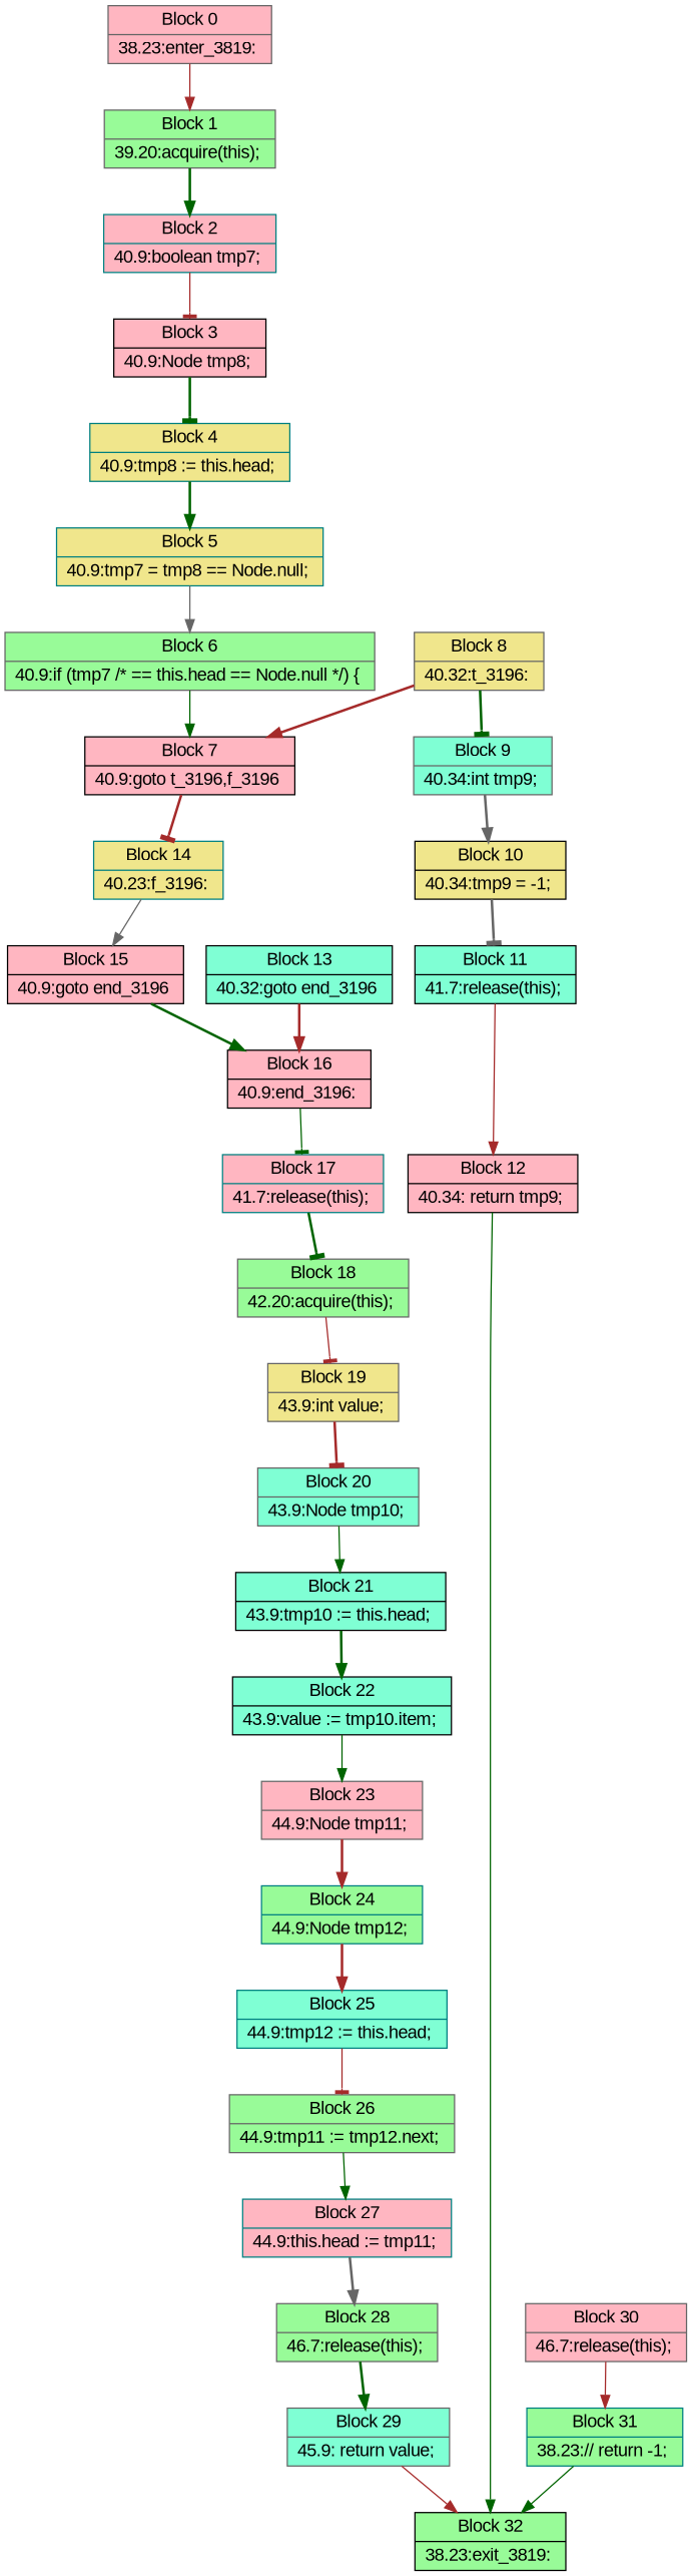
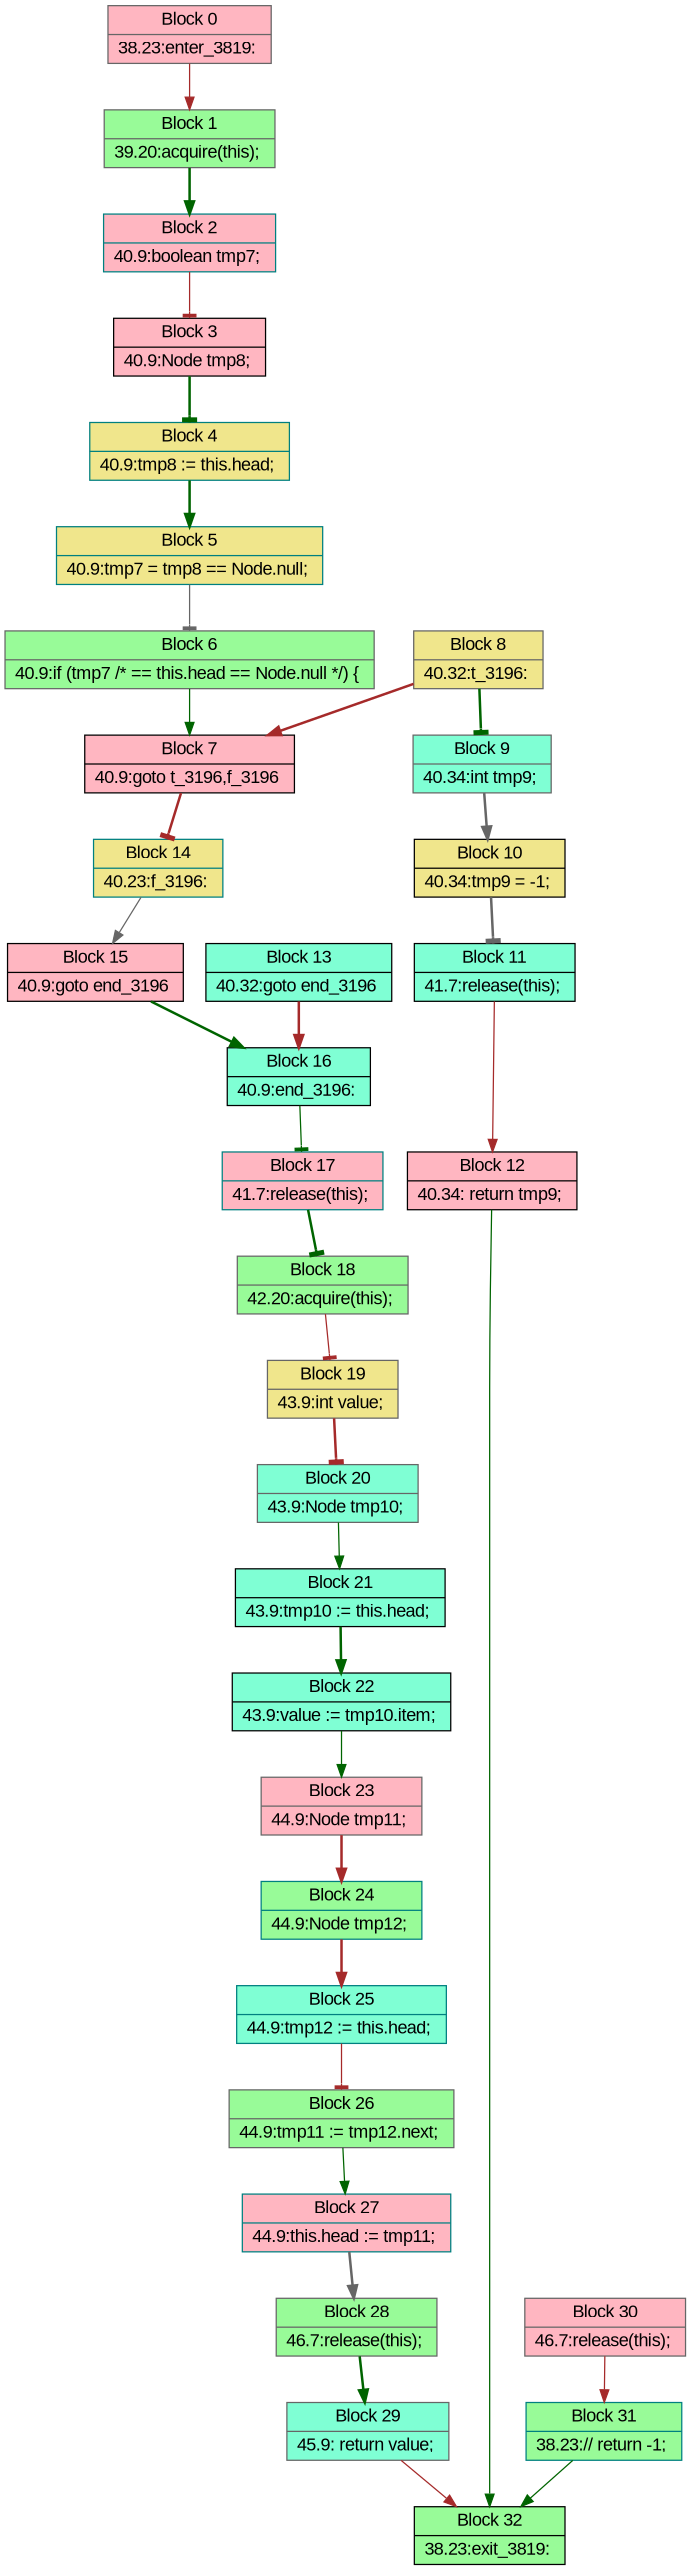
  digraph {
    fontname="Liberation Sans"
    node [color=gray40 fillcolor=lightpink fontname="Liberation Sans" shape=record style=filled]
    edge [arrowhead=normal color=darkgreen fontname="Liberation Sans" style=bold]
    n1 [label="{Block 0|38.23:enter_3819: \n}"]
    n2 [fillcolor=palegreen label="{Block 1|39.20:acquire(this); \n}"]
    n3 [color=teal label="{Block 2|40.9:boolean tmp7; \n}"]
    n4 [color=black label="{Block 3|40.9:Node tmp8; \n}"]
    n5 [color=teal fillcolor=khaki label="{Block 4|40.9:tmp8 := this.head; \n}"]
    n6 [color=teal fillcolor=khaki label="{Block 5|40.9:tmp7 = tmp8 == Node.null; \n}"]
    n7 [fillcolor=palegreen label="{Block 6|40.9:if (tmp7 /* == this.head == Node.null */) \{ \n}"]
    n8 [color=black label="{Block 7|40.9:goto t_3196,f_3196 \n}"]
    n9 [color=teal fillcolor=khaki label="{Block 14|40.23:f_3196: \n}"]
    n10 [fillcolor=khaki label="{Block 8|40.32:t_3196: \n}"]
    n11 [fillcolor=aquamarine label="{Block 9|40.34:int tmp9; \n}"]
    n12 [color=black label="{Block 15|40.9:goto end_3196 \n}"]
    n13 [color=black fillcolor=khaki label="{Block 10|40.34:tmp9 = -1; \n}"]
    n14 [color=black fillcolor=aquamarine label="{Block 11|41.7:release(this); \n}"]
    n15 [color=black label="{Block 12|40.34: return tmp9; \n}"]
    n16 [color=black fillcolor=palegreen label="{Block 32|38.23:exit_3819: \n}"]
    n17 [color=black fillcolor=aquamarine label="{Block 13|40.32:goto end_3196 \n}"]
-   n18 [color=black label="{Block 16|40.9:end_3196: \n}"]
+   n18 [color=black fillcolor=aquamarine label="{Block 16|40.9:end_3196: \n}"]
    n19 [color=teal label="{Block 17|41.7:release(this); \n}"]
    n20 [fillcolor=palegreen label="{Block 18|42.20:acquire(this); \n}"]
    n21 [fillcolor=khaki label="{Block 19|43.9:int value; \n}"]
    n22 [fillcolor=aquamarine label="{Block 20|43.9:Node tmp10; \n}"]
    n23 [color=black fillcolor=aquamarine label="{Block 21|43.9:tmp10 := this.head; \n}"]
    n24 [color=black fillcolor=aquamarine label="{Block 22|43.9:value := tmp10.item; \n}"]
    n25 [label="{Block 23|44.9:Node tmp11; \n}"]
    n26 [color=teal fillcolor=palegreen label="{Block 24|44.9:Node tmp12; \n}"]
    n27 [color=teal fillcolor=aquamarine label="{Block 25|44.9:tmp12 := this.head; \n}"]
    n28 [fillcolor=palegreen label="{Block 26|44.9:tmp11 := tmp12.next; \n}"]
    n29 [color=teal label="{Block 27|44.9:this.head := tmp11; \n}"]
    n30 [fillcolor=palegreen label="{Block 28|46.7:release(this); \n}"]
    n31 [fillcolor=aquamarine label="{Block 29|45.9: return value; \n}"]
    n32 [label="{Block 30|46.7:release(this); \n}"]
    n33 [color=teal fillcolor=palegreen label="{Block 31|38.23:// return -1; \n}"]
    n1 -> n2 [color=brown style=solid]
    n2 -> n3
    n3 -> n4 [arrowhead=tee color=brown style=solid]
    n4 -> n5 [arrowhead=tee]
    n5 -> n6
-   n6 -> n7 [color=gray40 style=solid]
+   n6 -> n7 [arrowhead=tee color=gray40 style=solid]
    n7 -> n8 [style=solid]
    n8 -> n9 [arrowhead=tee color=brown]
    n9 -> n12 [color=gray40 style=solid]
    n10 -> n8 [color=brown]
    n10 -> n11 [arrowhead=tee]
    n11 -> n13 [color=gray40]
    n12 -> n18
    n13 -> n14 [arrowhead=tee color=gray40]
    n14 -> n15 [color=brown style=solid]
    n15 -> n16 [style=solid]
    n17 -> n18 [color=brown]
    n18 -> n19 [arrowhead=tee style=solid]
    n19 -> n20 [arrowhead=tee]
    n20 -> n21 [arrowhead=tee color=brown style=solid]
    n21 -> n22 [arrowhead=tee color=brown]
    n22 -> n23 [style=solid]
    n23 -> n24
    n24 -> n25 [style=solid]
    n25 -> n26 [color=brown]
    n26 -> n27 [color=brown]
    n27 -> n28 [arrowhead=tee color=brown style=solid]
    n28 -> n29 [style=solid]
    n29 -> n30 [color=gray40]
    n30 -> n31
    n31 -> n16 [color=brown style=solid]
    n32 -> n33 [color=brown style=solid]
    n33 -> n16 [style=solid]
  }
